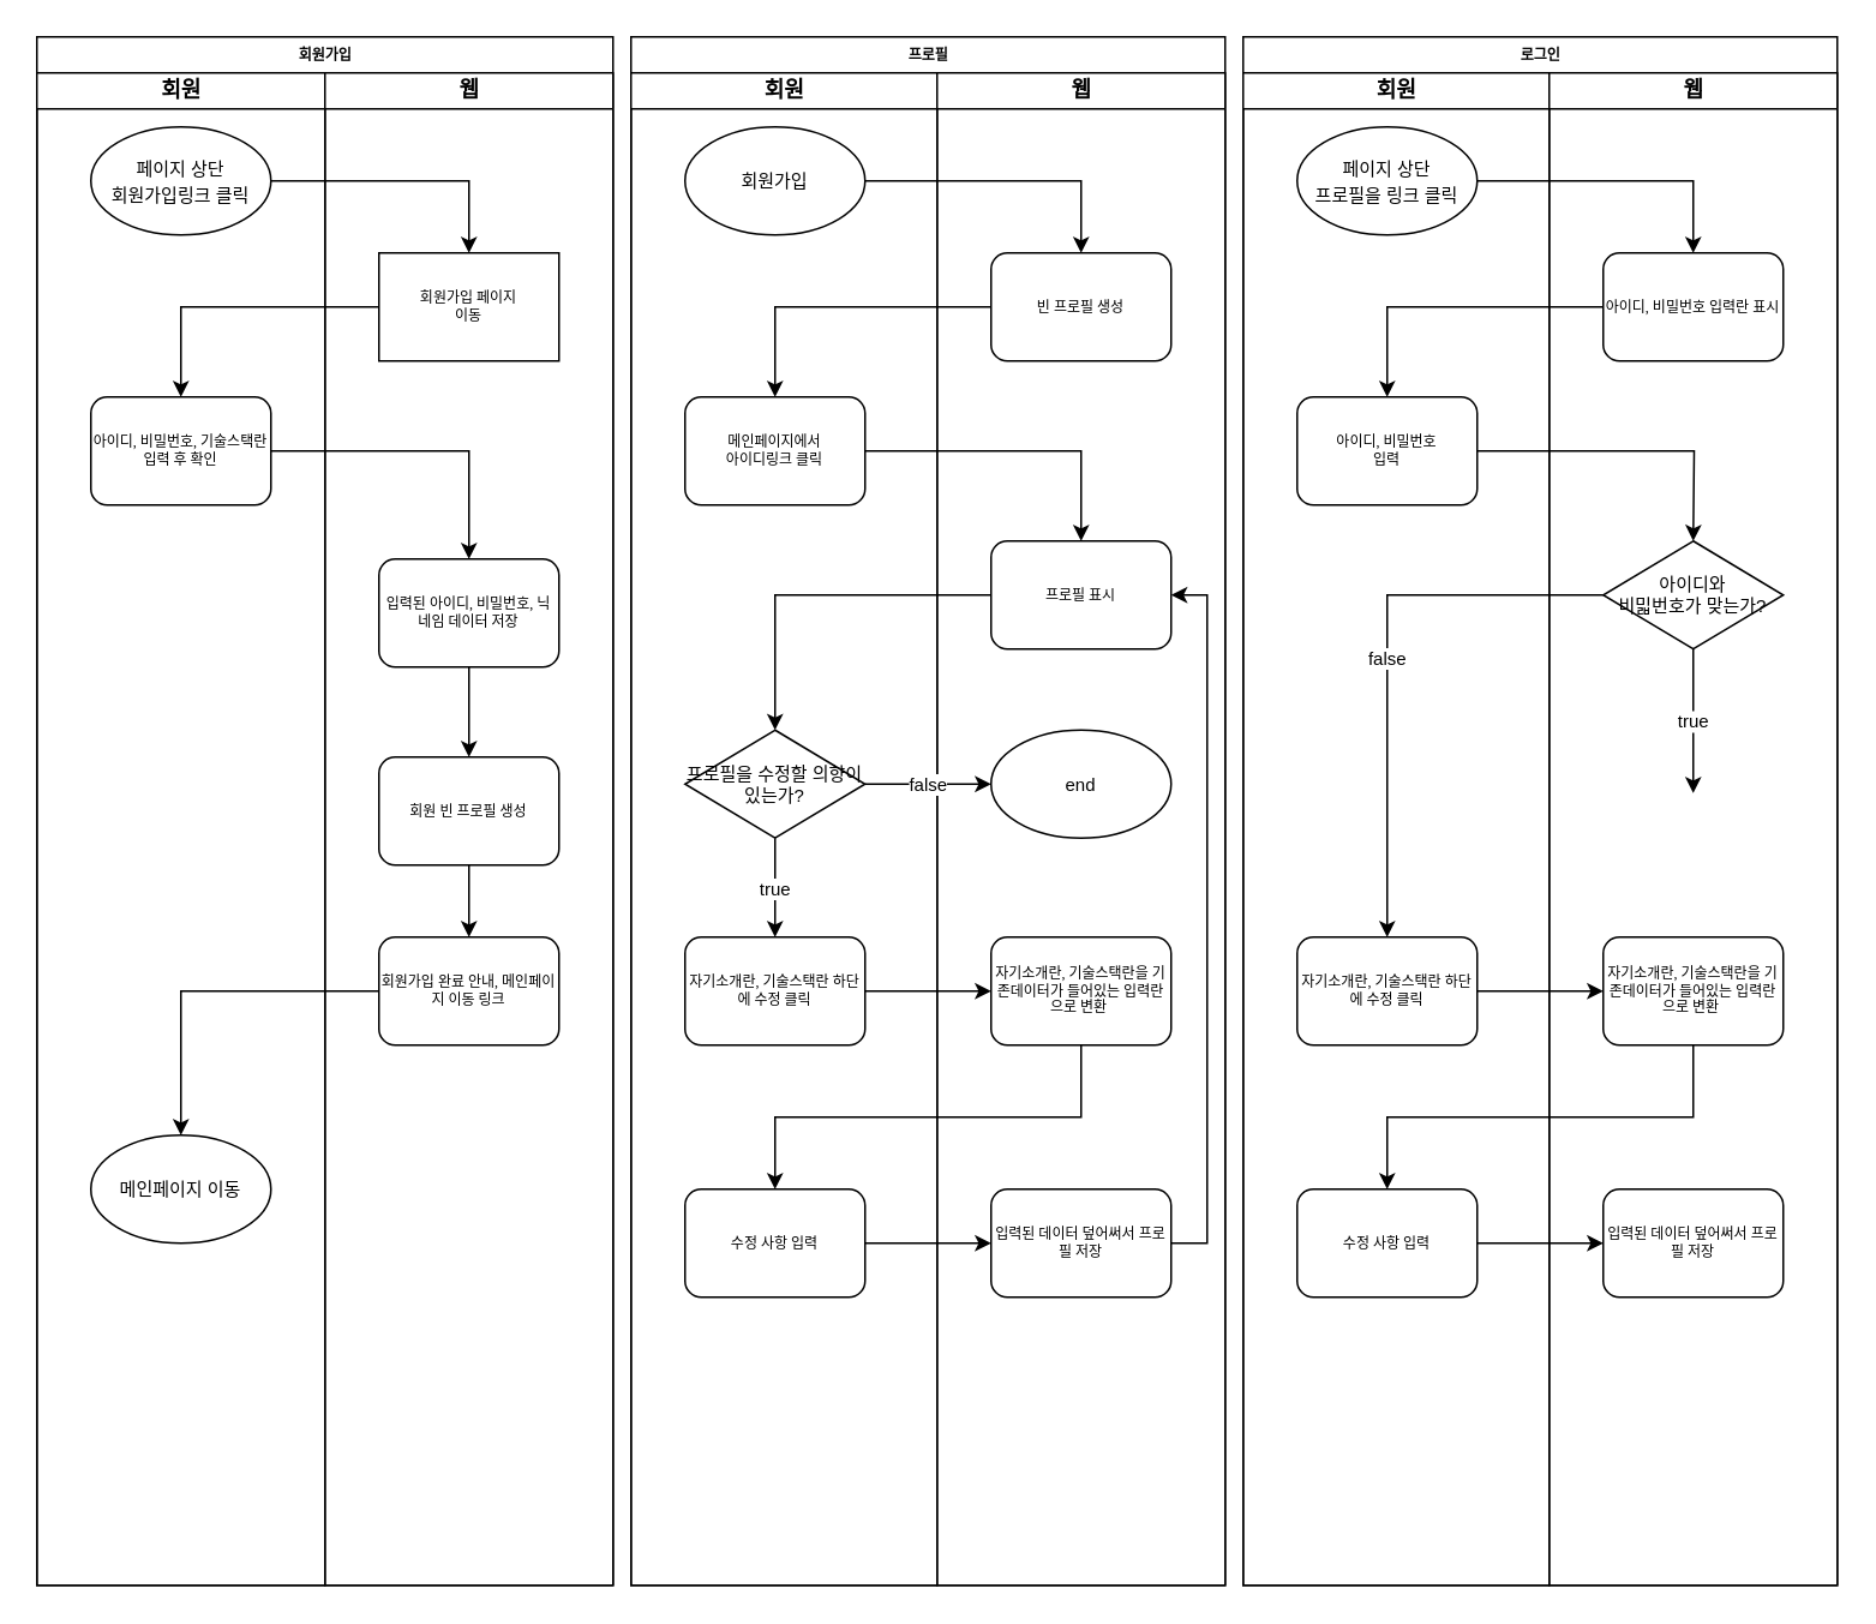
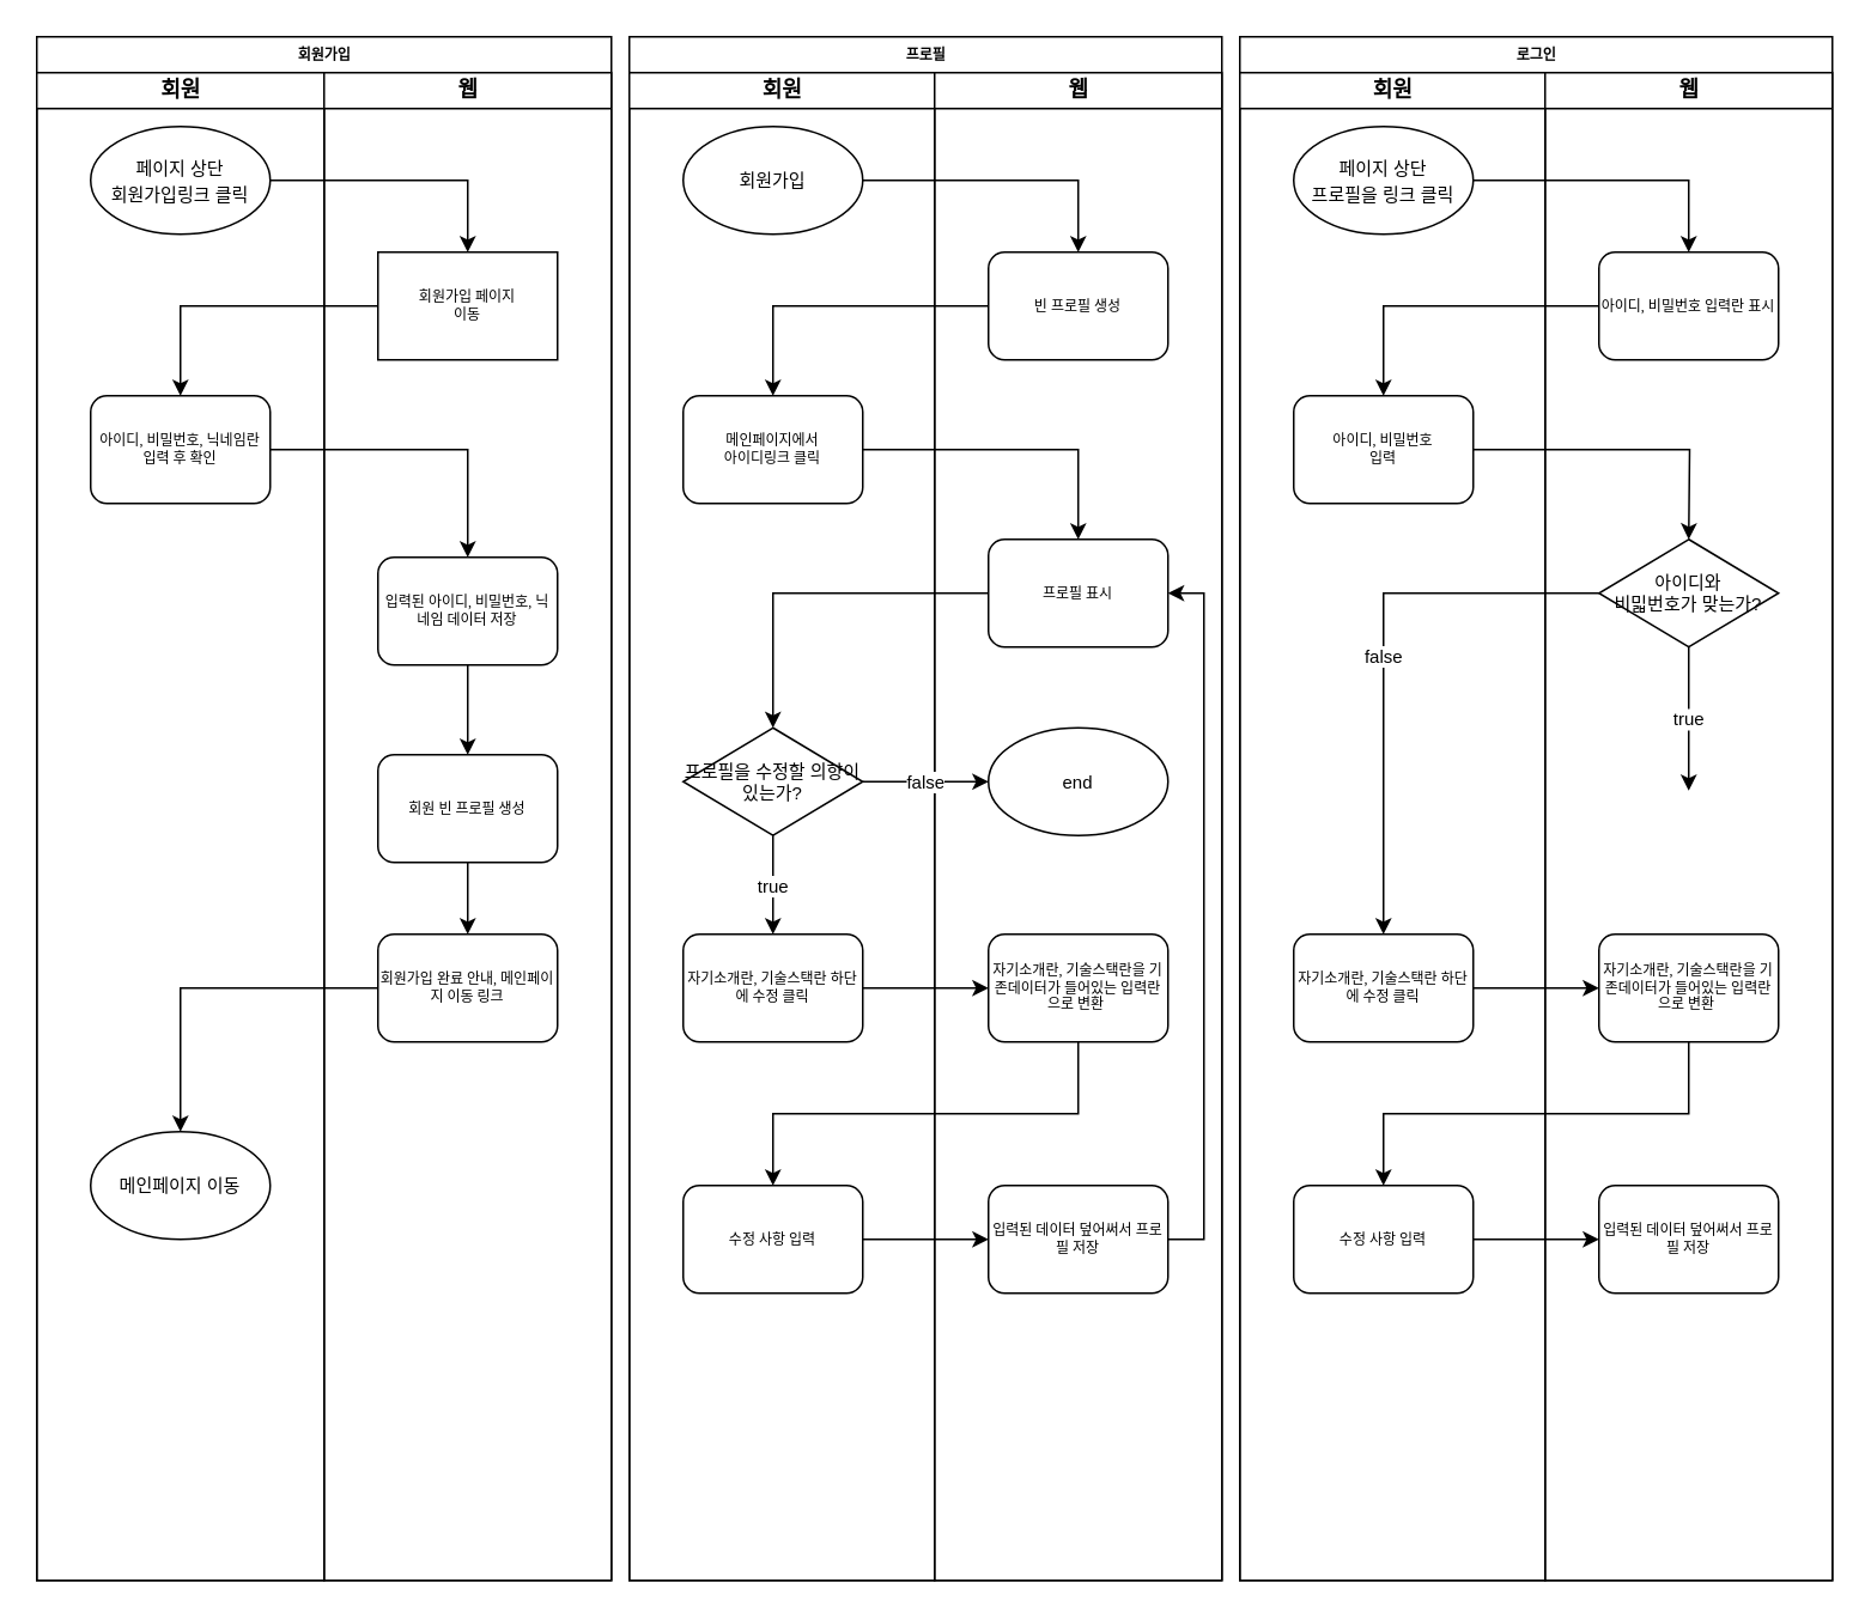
  <mxCell id="0" />
  <mxCell id="1" parent="0" />
  <mxCell id="2" value="회원가입" style="swimlane;html=1;childLayout=stackLayout;startSize=20;rounded=0;shadow=0;labelBackgroundColor=none;strokeWidth=1;fontFamily=Verdana;fontSize=8;align=center;" parent="1" vertex="1"><mxGeometry x="20" y="20" width="320" height="860" as="geometry" /></mxCell>
  <mxCell id="3" value="회원" style="swimlane;html=1;startSize=20;" parent="2" vertex="1"><mxGeometry y="20" width="160" height="840" as="geometry" /></mxCell>
  <mxCell id="4" value="&lt;font style=&quot;font-size: 10px&quot;&gt;페이지 상단&lt;br&gt;회원가입링크 클릭&lt;/font&gt;" style="ellipse;whiteSpace=wrap;html=1;" vertex="1" parent="3"><mxGeometry x="30" y="30" width="100" height="60" as="geometry" /></mxCell>
- <mxCell id="5" value="아이디, 비밀번호, 기술스택란 입력 후 확인" style="rounded=1;whiteSpace=wrap;html=1;shadow=0;labelBackgroundColor=none;strokeWidth=1;fontFamily=Verdana;fontSize=8;align=center;" vertex="1" parent="3"><mxGeometry x="30" y="180" width="100" height="60" as="geometry" /></mxCell>
+ <mxCell id="5" value="아이디, 비밀번호, 닉네임란 입력 후 확인" style="rounded=1;whiteSpace=wrap;html=1;shadow=0;labelBackgroundColor=none;strokeWidth=1;fontFamily=Verdana;fontSize=8;align=center;" vertex="1" parent="3"><mxGeometry x="30" y="180" width="100" height="60" as="geometry" /></mxCell>
  <mxCell id="6" value="메인페이지 이동" style="ellipse;whiteSpace=wrap;html=1;fontSize=10;" vertex="1" parent="3"><mxGeometry x="30" y="590" width="100" height="60" as="geometry" /></mxCell>
  <mxCell id="7" value="웹" style="swimlane;html=1;startSize=20;" parent="2" vertex="1"><mxGeometry x="160" y="20" width="160" height="840" as="geometry" /></mxCell>
  <mxCell id="8" value="회원가입 페이지&lt;br&gt;이동" style="whiteSpace=wrap;html=1;shadow=0;labelBackgroundColor=none;strokeWidth=1;fontFamily=Verdana;fontSize=8;align=center;rounded=0;" parent="7" vertex="1"><mxGeometry x="30" y="100" width="100" height="60" as="geometry" /></mxCell>
  <mxCell id="9" style="edgeStyle=orthogonalEdgeStyle;rounded=0;orthogonalLoop=1;jettySize=auto;html=1;exitX=0.5;exitY=1;exitDx=0;exitDy=0;entryX=0.5;entryY=0;entryDx=0;entryDy=0;fontSize=10;" edge="1" parent="7" source="10" target="13"><mxGeometry relative="1" as="geometry" /></mxCell>
  <mxCell id="10" value="입력된 아이디, 비밀번호, 닉네임 데이터 저장" style="rounded=1;whiteSpace=wrap;html=1;shadow=0;labelBackgroundColor=none;strokeWidth=1;fontFamily=Verdana;fontSize=8;align=center;" vertex="1" parent="7"><mxGeometry x="30" y="270" width="100" height="60" as="geometry" /></mxCell>
  <mxCell id="11" value="회원가입 완료 안내, 메인페이지 이동 링크" style="rounded=1;whiteSpace=wrap;html=1;shadow=0;labelBackgroundColor=none;strokeWidth=1;fontFamily=Verdana;fontSize=8;align=center;" vertex="1" parent="7"><mxGeometry x="30" y="480" width="100" height="60" as="geometry" /></mxCell>
  <mxCell id="12" style="edgeStyle=orthogonalEdgeStyle;rounded=0;orthogonalLoop=1;jettySize=auto;html=1;exitX=0.5;exitY=1;exitDx=0;exitDy=0;entryX=0.5;entryY=0;entryDx=0;entryDy=0;fontSize=10;" edge="1" parent="7" source="13" target="11"><mxGeometry relative="1" as="geometry" /></mxCell>
  <mxCell id="13" value="회원 빈 프로필 생성" style="rounded=1;whiteSpace=wrap;html=1;shadow=0;labelBackgroundColor=none;strokeWidth=1;fontFamily=Verdana;fontSize=8;align=center;" vertex="1" parent="7"><mxGeometry x="30" y="380" width="100" height="60" as="geometry" /></mxCell>
  <mxCell id="14" style="edgeStyle=orthogonalEdgeStyle;rounded=0;orthogonalLoop=1;jettySize=auto;html=1;exitX=1;exitY=0.5;exitDx=0;exitDy=0;entryX=0.5;entryY=0;entryDx=0;entryDy=0;fontSize=10;" edge="1" parent="2" source="4" target="8"><mxGeometry relative="1" as="geometry" /></mxCell>
  <mxCell id="15" style="edgeStyle=orthogonalEdgeStyle;rounded=0;orthogonalLoop=1;jettySize=auto;html=1;exitX=0;exitY=0.5;exitDx=0;exitDy=0;entryX=0.5;entryY=0;entryDx=0;entryDy=0;fontSize=10;" edge="1" parent="2" source="8" target="5"><mxGeometry relative="1" as="geometry" /></mxCell>
  <mxCell id="16" style="edgeStyle=orthogonalEdgeStyle;rounded=0;orthogonalLoop=1;jettySize=auto;html=1;exitX=1;exitY=0.5;exitDx=0;exitDy=0;entryX=0.5;entryY=0;entryDx=0;entryDy=0;fontSize=10;" edge="1" parent="2" source="5" target="10"><mxGeometry relative="1" as="geometry" /></mxCell>
  <mxCell id="17" style="edgeStyle=orthogonalEdgeStyle;rounded=0;orthogonalLoop=1;jettySize=auto;html=1;exitX=0;exitY=0.5;exitDx=0;exitDy=0;entryX=0.5;entryY=0;entryDx=0;entryDy=0;fontSize=10;" edge="1" parent="2" source="11" target="6"><mxGeometry relative="1" as="geometry" /></mxCell>
  <mxCell id="18" value="프로필" style="swimlane;html=1;childLayout=stackLayout;startSize=20;rounded=0;shadow=0;labelBackgroundColor=none;strokeWidth=1;fontFamily=Verdana;fontSize=8;align=center;" vertex="1" parent="1"><mxGeometry x="350" y="20" width="330" height="860" as="geometry" /></mxCell>
  <mxCell id="19" value="회원" style="swimlane;html=1;startSize=20;" vertex="1" parent="18"><mxGeometry y="20" width="170" height="840" as="geometry" /></mxCell>
  <mxCell id="20" value="&lt;span style=&quot;font-size: 10px&quot;&gt;회원가입&lt;/span&gt;" style="ellipse;whiteSpace=wrap;html=1;" vertex="1" parent="19"><mxGeometry x="30" y="30" width="100" height="60" as="geometry" /></mxCell>
  <mxCell id="21" value="메인페이지에서&lt;br&gt;아이디링크 클릭" style="rounded=1;whiteSpace=wrap;html=1;shadow=0;labelBackgroundColor=none;strokeWidth=1;fontFamily=Verdana;fontSize=8;align=center;" vertex="1" parent="19"><mxGeometry x="30" y="180" width="100" height="60" as="geometry" /></mxCell>
  <mxCell id="22" value="자기소개란, 기술스택란 하단에 수정 클릭" style="rounded=1;whiteSpace=wrap;html=1;shadow=0;labelBackgroundColor=none;strokeWidth=1;fontFamily=Verdana;fontSize=8;align=center;" vertex="1" parent="19"><mxGeometry x="30" y="480" width="100" height="60" as="geometry" /></mxCell>
  <mxCell id="23" value="수정 사항 입력" style="rounded=1;whiteSpace=wrap;html=1;shadow=0;labelBackgroundColor=none;strokeWidth=1;fontFamily=Verdana;fontSize=8;align=center;" vertex="1" parent="19"><mxGeometry x="30" y="620" width="100" height="60" as="geometry" /></mxCell>
  <mxCell id="24" value="true" style="edgeStyle=orthogonalEdgeStyle;rounded=0;orthogonalLoop=1;jettySize=auto;html=1;exitX=0.5;exitY=1;exitDx=0;exitDy=0;entryX=0.5;entryY=0;entryDx=0;entryDy=0;fontSize=10;" edge="1" parent="19" source="25" target="22"><mxGeometry relative="1" as="geometry" /></mxCell>
  <mxCell id="25" value="프로필을 수정할 의향이 있는가?" style="rhombus;whiteSpace=wrap;html=1;fontSize=10;" vertex="1" parent="19"><mxGeometry x="30" y="365" width="100" height="60" as="geometry" /></mxCell>
  <mxCell id="26" value="웹" style="swimlane;html=1;startSize=20;" vertex="1" parent="18"><mxGeometry x="170" y="20" width="160" height="840" as="geometry"><mxRectangle x="160" y="20" width="30" height="730" as="alternateBounds" /></mxGeometry></mxCell>
  <mxCell id="27" value="빈 프로필 생성" style="rounded=1;whiteSpace=wrap;html=1;shadow=0;labelBackgroundColor=none;strokeWidth=1;fontFamily=Verdana;fontSize=8;align=center;" vertex="1" parent="26"><mxGeometry x="30" y="100" width="100" height="60" as="geometry" /></mxCell>
  <mxCell id="28" value="프로필 표시" style="rounded=1;whiteSpace=wrap;html=1;shadow=0;labelBackgroundColor=none;strokeWidth=1;fontFamily=Verdana;fontSize=8;align=center;" vertex="1" parent="26"><mxGeometry x="30" y="260" width="100" height="60" as="geometry" /></mxCell>
  <mxCell id="29" value="자기소개란, 기술스택란을 기존데이터가 들어있는 입력란으로 변환&amp;nbsp;" style="rounded=1;whiteSpace=wrap;html=1;shadow=0;labelBackgroundColor=none;strokeWidth=1;fontFamily=Verdana;fontSize=8;align=center;" vertex="1" parent="26"><mxGeometry x="30" y="480" width="100" height="60" as="geometry" /></mxCell>
  <mxCell id="30" style="edgeStyle=orthogonalEdgeStyle;rounded=0;orthogonalLoop=1;jettySize=auto;html=1;exitX=1;exitY=0.5;exitDx=0;exitDy=0;entryX=1;entryY=0.5;entryDx=0;entryDy=0;fontSize=10;" edge="1" parent="26" source="31" target="28"><mxGeometry relative="1" as="geometry" /></mxCell>
  <mxCell id="31" value="입력된 데이터 덮어써서 프로필 저장" style="rounded=1;whiteSpace=wrap;html=1;shadow=0;labelBackgroundColor=none;strokeWidth=1;fontFamily=Verdana;fontSize=8;align=center;" vertex="1" parent="26"><mxGeometry x="30" y="620" width="100" height="60" as="geometry" /></mxCell>
  <mxCell id="32" value="end" style="ellipse;whiteSpace=wrap;html=1;fontSize=10;" vertex="1" parent="26"><mxGeometry x="30" y="365" width="100" height="60" as="geometry" /></mxCell>
  <mxCell id="33" style="edgeStyle=orthogonalEdgeStyle;rounded=0;orthogonalLoop=1;jettySize=auto;html=1;exitX=1;exitY=0.5;exitDx=0;exitDy=0;entryX=0.5;entryY=0;entryDx=0;entryDy=0;fontSize=10;" edge="1" parent="18" source="20" target="27"><mxGeometry relative="1" as="geometry" /></mxCell>
  <mxCell id="34" style="edgeStyle=orthogonalEdgeStyle;rounded=0;orthogonalLoop=1;jettySize=auto;html=1;exitX=0;exitY=0.5;exitDx=0;exitDy=0;entryX=0.5;entryY=0;entryDx=0;entryDy=0;fontSize=10;" edge="1" parent="18" source="27" target="21"><mxGeometry relative="1" as="geometry" /></mxCell>
  <mxCell id="35" style="edgeStyle=orthogonalEdgeStyle;rounded=0;orthogonalLoop=1;jettySize=auto;html=1;exitX=1;exitY=0.5;exitDx=0;exitDy=0;entryX=0.5;entryY=0;entryDx=0;entryDy=0;fontSize=10;" edge="1" parent="18" source="21" target="28"><mxGeometry relative="1" as="geometry" /></mxCell>
  <mxCell id="36" style="edgeStyle=orthogonalEdgeStyle;rounded=0;orthogonalLoop=1;jettySize=auto;html=1;exitX=0;exitY=0.5;exitDx=0;exitDy=0;entryX=0.5;entryY=0;entryDx=0;entryDy=0;fontSize=10;" edge="1" parent="18" source="28" target="25"><mxGeometry relative="1" as="geometry" /></mxCell>
  <mxCell id="37" style="edgeStyle=orthogonalEdgeStyle;rounded=0;orthogonalLoop=1;jettySize=auto;html=1;exitX=1;exitY=0.5;exitDx=0;exitDy=0;entryX=0;entryY=0.5;entryDx=0;entryDy=0;fontSize=10;" edge="1" parent="18" source="22" target="29"><mxGeometry relative="1" as="geometry" /></mxCell>
  <mxCell id="38" style="edgeStyle=orthogonalEdgeStyle;rounded=0;orthogonalLoop=1;jettySize=auto;html=1;exitX=0.5;exitY=1;exitDx=0;exitDy=0;entryX=0.5;entryY=0;entryDx=0;entryDy=0;fontSize=10;" edge="1" parent="18" source="29" target="23"><mxGeometry relative="1" as="geometry" /></mxCell>
  <mxCell id="39" style="edgeStyle=orthogonalEdgeStyle;rounded=0;orthogonalLoop=1;jettySize=auto;html=1;exitX=1;exitY=0.5;exitDx=0;exitDy=0;entryX=0;entryY=0.5;entryDx=0;entryDy=0;fontSize=10;" edge="1" parent="18" source="23" target="31"><mxGeometry relative="1" as="geometry" /></mxCell>
  <mxCell id="40" value="false" style="edgeStyle=orthogonalEdgeStyle;rounded=0;orthogonalLoop=1;jettySize=auto;html=1;exitX=1;exitY=0.5;exitDx=0;exitDy=0;fontSize=10;" edge="1" parent="18" source="25"><mxGeometry relative="1" as="geometry"><mxPoint x="200" y="415" as="targetPoint" /></mxGeometry></mxCell>
  <mxCell id="41" value="로그인" style="swimlane;html=1;childLayout=stackLayout;startSize=20;rounded=0;shadow=0;labelBackgroundColor=none;strokeWidth=1;fontFamily=Verdana;fontSize=8;align=center;" vertex="1" parent="1"><mxGeometry x="690" y="20" width="330" height="860" as="geometry" /></mxCell>
  <mxCell id="42" value="회원" style="swimlane;html=1;startSize=20;" vertex="1" parent="41"><mxGeometry y="20" width="170" height="840" as="geometry" /></mxCell>
  <mxCell id="43" value="&lt;span style=&quot;font-size: 10px&quot;&gt;페이지 상단&lt;br&gt;프로필을 링크 클릭&lt;/span&gt;" style="ellipse;whiteSpace=wrap;html=1;" vertex="1" parent="42"><mxGeometry x="30" y="30" width="100" height="60" as="geometry" /></mxCell>
  <mxCell id="44" value="아이디, 비밀번호&lt;br&gt;입력" style="rounded=1;whiteSpace=wrap;html=1;shadow=0;labelBackgroundColor=none;strokeWidth=1;fontFamily=Verdana;fontSize=8;align=center;" vertex="1" parent="42"><mxGeometry x="30" y="180" width="100" height="60" as="geometry" /></mxCell>
  <mxCell id="45" value="자기소개란, 기술스택란 하단에 수정 클릭" style="rounded=1;whiteSpace=wrap;html=1;shadow=0;labelBackgroundColor=none;strokeWidth=1;fontFamily=Verdana;fontSize=8;align=center;" vertex="1" parent="42"><mxGeometry x="30" y="480" width="100" height="60" as="geometry" /></mxCell>
  <mxCell id="46" value="수정 사항 입력" style="rounded=1;whiteSpace=wrap;html=1;shadow=0;labelBackgroundColor=none;strokeWidth=1;fontFamily=Verdana;fontSize=8;align=center;" vertex="1" parent="42"><mxGeometry x="30" y="620" width="100" height="60" as="geometry" /></mxCell>
  <mxCell id="47" value="웹" style="swimlane;html=1;startSize=20;" vertex="1" parent="41"><mxGeometry x="170" y="20" width="160" height="840" as="geometry"><mxRectangle x="160" y="20" width="30" height="730" as="alternateBounds" /></mxGeometry></mxCell>
  <mxCell id="48" value="아이디, 비밀번호 입력란 표시" style="rounded=1;whiteSpace=wrap;html=1;shadow=0;labelBackgroundColor=none;strokeWidth=1;fontFamily=Verdana;fontSize=8;align=center;" vertex="1" parent="47"><mxGeometry x="30" y="100" width="100" height="60" as="geometry" /></mxCell>
  <mxCell id="49" value="자기소개란, 기술스택란을 기존데이터가 들어있는 입력란으로 변환&amp;nbsp;" style="rounded=1;whiteSpace=wrap;html=1;shadow=0;labelBackgroundColor=none;strokeWidth=1;fontFamily=Verdana;fontSize=8;align=center;" vertex="1" parent="47"><mxGeometry x="30" y="480" width="100" height="60" as="geometry" /></mxCell>
  <mxCell id="50" value="입력된 데이터 덮어써서 프로필 저장" style="rounded=1;whiteSpace=wrap;html=1;shadow=0;labelBackgroundColor=none;strokeWidth=1;fontFamily=Verdana;fontSize=8;align=center;" vertex="1" parent="47"><mxGeometry x="30" y="620" width="100" height="60" as="geometry" /></mxCell>
  <mxCell id="51" value="아이디와&lt;br&gt;비밃번호가 맞는가?" style="rhombus;whiteSpace=wrap;html=1;fontSize=10;" vertex="1" parent="47"><mxGeometry x="30" y="260" width="100" height="60" as="geometry" /></mxCell>
  <mxCell id="52" style="edgeStyle=orthogonalEdgeStyle;rounded=0;orthogonalLoop=1;jettySize=auto;html=1;exitX=1;exitY=0.5;exitDx=0;exitDy=0;entryX=0.5;entryY=0;entryDx=0;entryDy=0;fontSize=10;" edge="1" parent="41" source="43" target="48"><mxGeometry relative="1" as="geometry" /></mxCell>
  <mxCell id="53" style="edgeStyle=orthogonalEdgeStyle;rounded=0;orthogonalLoop=1;jettySize=auto;html=1;exitX=0;exitY=0.5;exitDx=0;exitDy=0;entryX=0.5;entryY=0;entryDx=0;entryDy=0;fontSize=10;" edge="1" parent="41" source="48" target="44"><mxGeometry relative="1" as="geometry" /></mxCell>
  <mxCell id="54" style="edgeStyle=orthogonalEdgeStyle;rounded=0;orthogonalLoop=1;jettySize=auto;html=1;exitX=1;exitY=0.5;exitDx=0;exitDy=0;entryX=0.5;entryY=0;entryDx=0;entryDy=0;fontSize=10;" edge="1" parent="41" source="44"><mxGeometry relative="1" as="geometry"><mxPoint x="250" y="280" as="targetPoint" /></mxGeometry></mxCell>
  <mxCell id="55" style="edgeStyle=orthogonalEdgeStyle;rounded=0;orthogonalLoop=1;jettySize=auto;html=1;exitX=1;exitY=0.5;exitDx=0;exitDy=0;entryX=0;entryY=0.5;entryDx=0;entryDy=0;fontSize=10;" edge="1" parent="41" source="45" target="49"><mxGeometry relative="1" as="geometry" /></mxCell>
  <mxCell id="56" style="edgeStyle=orthogonalEdgeStyle;rounded=0;orthogonalLoop=1;jettySize=auto;html=1;exitX=0.5;exitY=1;exitDx=0;exitDy=0;entryX=0.5;entryY=0;entryDx=0;entryDy=0;fontSize=10;" edge="1" parent="41" source="49" target="46"><mxGeometry relative="1" as="geometry" /></mxCell>
  <mxCell id="57" style="edgeStyle=orthogonalEdgeStyle;rounded=0;orthogonalLoop=1;jettySize=auto;html=1;exitX=1;exitY=0.5;exitDx=0;exitDy=0;entryX=0;entryY=0.5;entryDx=0;entryDy=0;fontSize=10;" edge="1" parent="41" source="46" target="50"><mxGeometry relative="1" as="geometry" /></mxCell>
  <mxCell id="58" value="true" style="edgeStyle=orthogonalEdgeStyle;rounded=0;orthogonalLoop=1;jettySize=auto;html=1;exitX=0.5;exitY=1;exitDx=0;exitDy=0;fontSize=10;" edge="1" parent="41" source="51"><mxGeometry relative="1" as="geometry"><mxPoint x="250" y="420" as="targetPoint" /></mxGeometry></mxCell>
  <mxCell id="59" value="false" style="edgeStyle=orthogonalEdgeStyle;rounded=0;orthogonalLoop=1;jettySize=auto;html=1;exitX=0;exitY=0.5;exitDx=0;exitDy=0;entryX=0.5;entryY=0;entryDx=0;entryDy=0;fontSize=10;" edge="1" parent="41" source="51" target="45"><mxGeometry relative="1" as="geometry"><mxPoint x="300" y="310" as="targetPoint" /></mxGeometry></mxCell>
